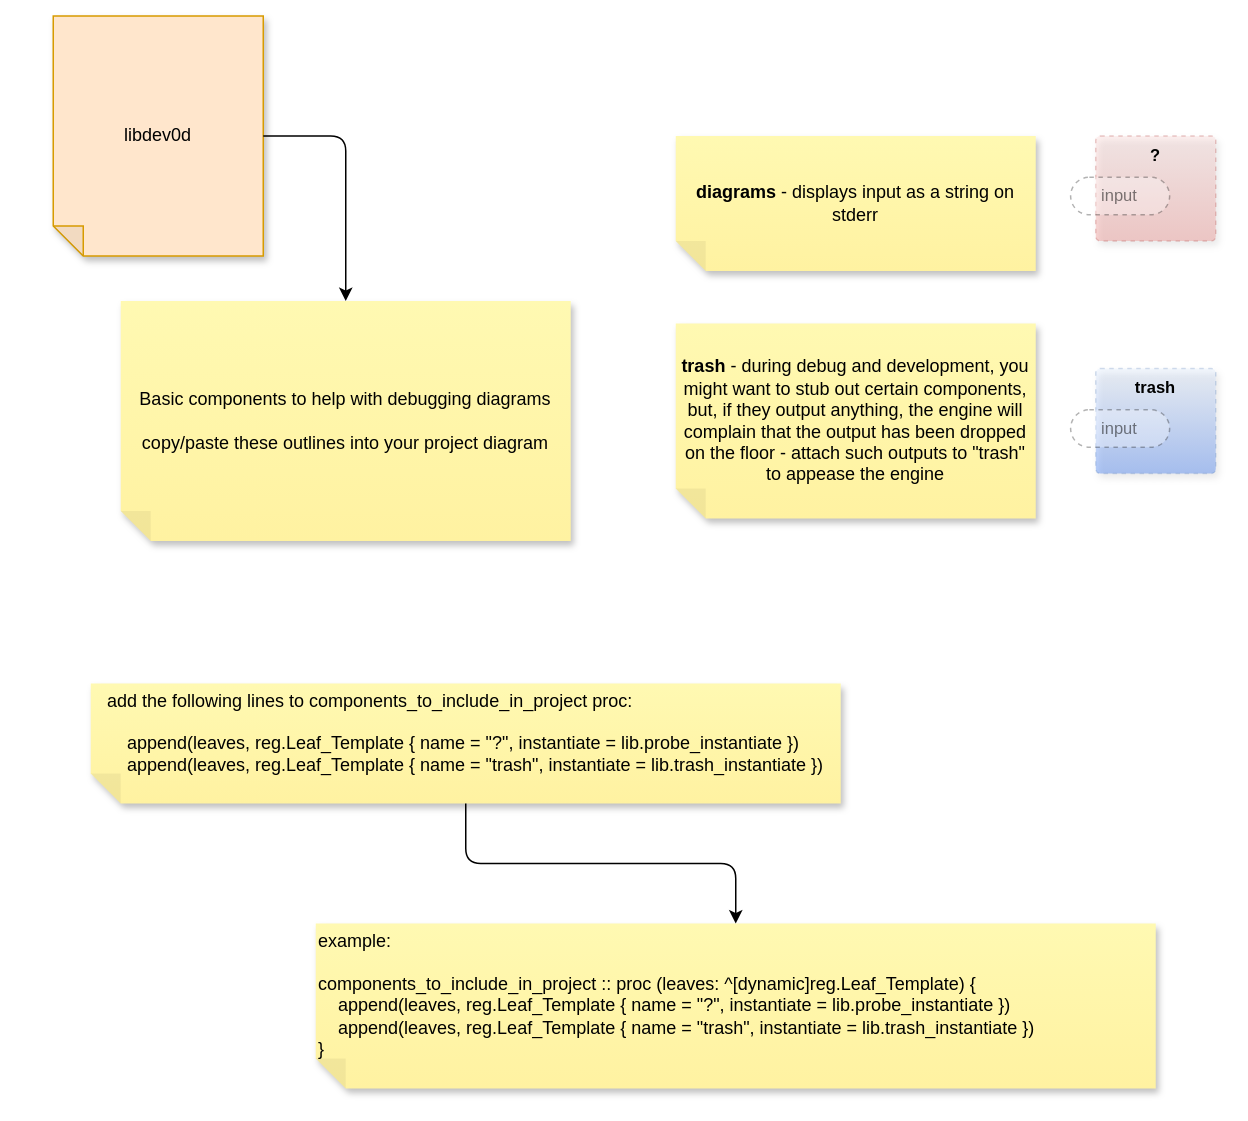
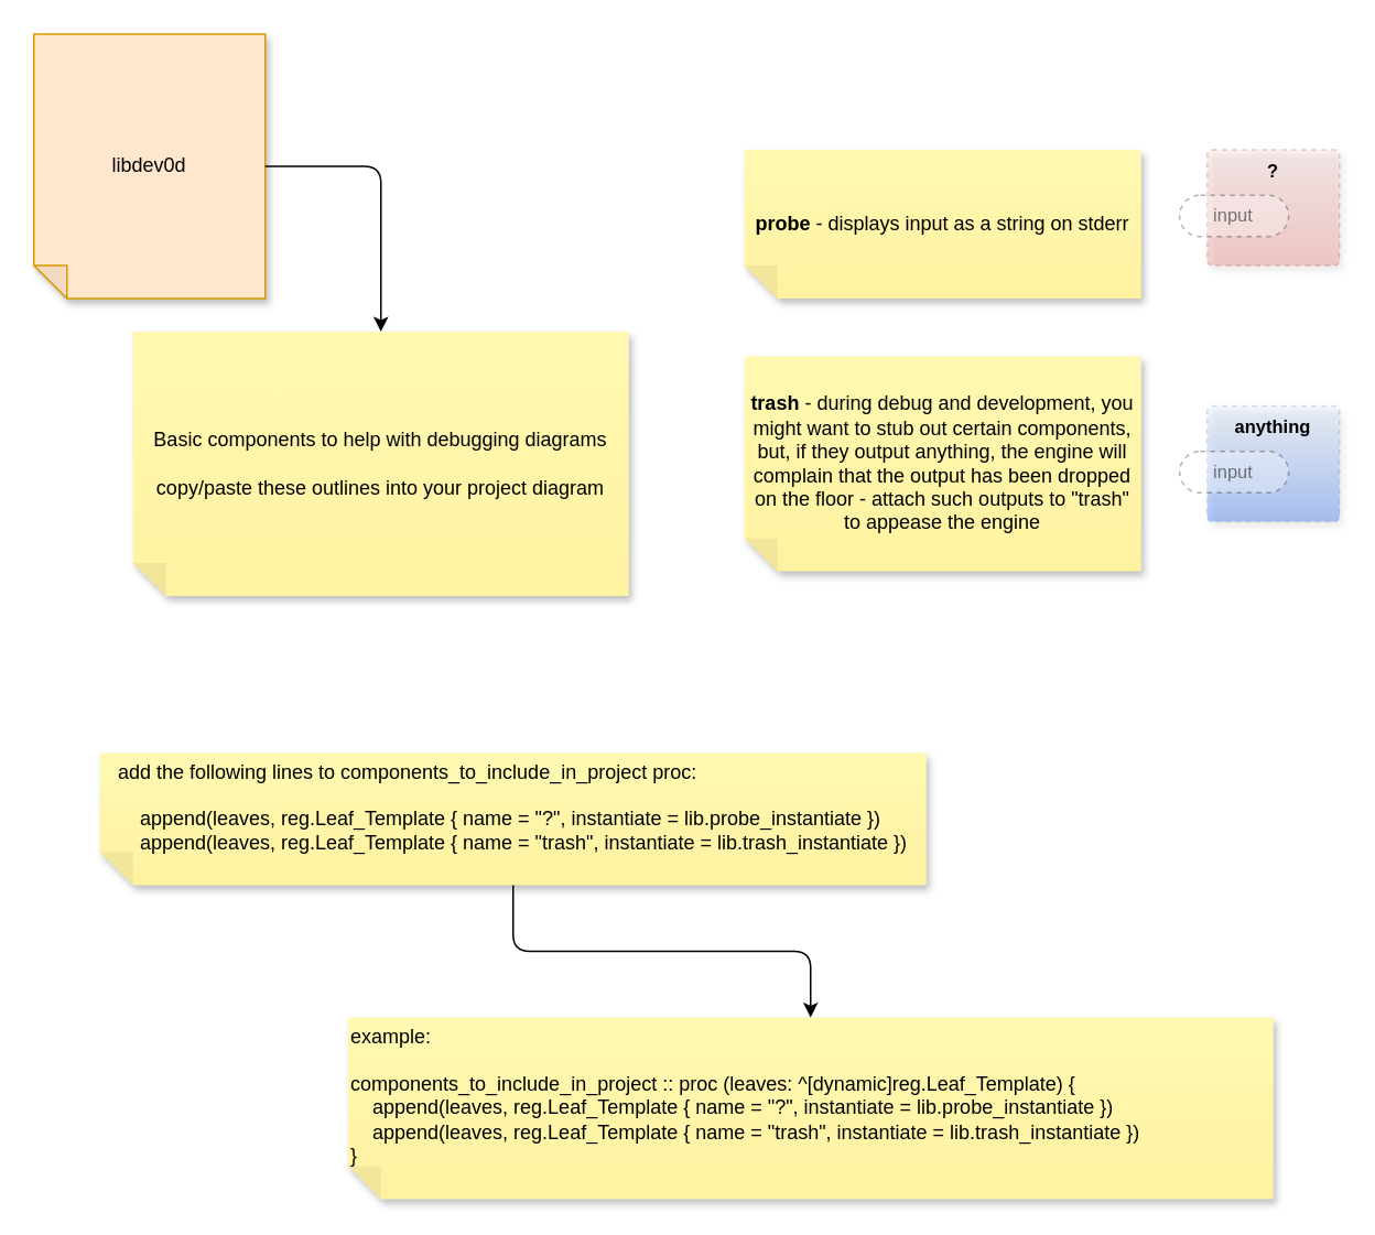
  <mxCell id="0" />
  <mxCell id="1" parent="0" />
  <mxCell id="2" value="?" style="rounded=1;whiteSpace=wrap;html=1;sketch=0;container=1;recursiveResize=0;verticalAlign=top;arcSize=6;fontStyle=1;autosize=0;points=[];absoluteArcSize=1;shadow=1;strokeColor=#b85450;fillColor=#f8cecc;fontFamily=Helvetica;fontSize=11;dashed=1;opacity=30;gradientColor=#ea6b66;" parent="1" vertex="1"><mxGeometry x="730" y="90" width="80" height="70" as="geometry"><mxRectangle x="-98" y="-1230" width="99" height="26" as="alternateBounds" /></mxGeometry></mxCell>
  <mxCell id="3" value="input" style="rounded=1;whiteSpace=wrap;html=1;sketch=0;points=[[0,0.5,0,0,0],[1,0.5,0,0,0]];arcSize=50;fontFamily=Helvetica;fontSize=11;fontColor=default;dashed=1;textOpacity=50;opacity=30;" parent="2" vertex="1"><mxGeometry x="-16.75" y="27.5" width="66" height="25" as="geometry" /></mxCell>
  <mxCell id="4" value="Basic components to help with debugging diagrams&lt;br&gt;&lt;br&gt;copy/paste these outlines into your project diagram&lt;br&gt;" style="shape=note;whiteSpace=wrap;html=1;backgroundOutline=1;fontColor=#000000;darkOpacity=0.05;fillColor=#FFF9B2;strokeColor=none;fillStyle=solid;direction=west;gradientDirection=north;gradientColor=#FFF2A1;shadow=1;size=20;pointerEvents=1;" parent="1" vertex="1"><mxGeometry x="80" y="200" width="300" height="160" as="geometry" /></mxCell>
- <mxCell id="5" value="trash" style="rounded=1;whiteSpace=wrap;html=1;sketch=0;container=1;recursiveResize=0;verticalAlign=top;arcSize=6;fontStyle=1;autosize=0;points=[];absoluteArcSize=1;shadow=1;strokeColor=#6c8ebf;fillColor=#dae8fc;fontFamily=Helvetica;fontSize=11;dashed=1;opacity=30;gradientColor=#0050EF;" parent="1" vertex="1"><mxGeometry x="730" y="245" width="80" height="70" as="geometry"><mxRectangle x="-98" y="-1230" width="99" height="26" as="alternateBounds" /></mxGeometry></mxCell>
+ <mxCell id="5" value="anything" style="rounded=1;whiteSpace=wrap;html=1;sketch=0;container=1;recursiveResize=0;verticalAlign=top;arcSize=6;fontStyle=1;autosize=0;points=[];absoluteArcSize=1;shadow=1;strokeColor=#6c8ebf;fillColor=#dae8fc;fontFamily=Helvetica;fontSize=11;dashed=1;opacity=30;gradientColor=#0050EF;" parent="1" vertex="1"><mxGeometry x="730" y="245" width="80" height="70" as="geometry"><mxRectangle x="-98" y="-1230" width="99" height="26" as="alternateBounds" /></mxGeometry></mxCell>
  <mxCell id="6" value="input" style="rounded=1;whiteSpace=wrap;html=1;sketch=0;points=[[0,0.5,0,0,0],[1,0.5,0,0,0]];arcSize=50;fontFamily=Helvetica;fontSize=11;fontColor=default;dashed=1;textOpacity=50;opacity=30;" parent="5" vertex="1"><mxGeometry x="-16.75" y="27.5" width="66" height="25" as="geometry" /></mxCell>
- <mxCell id="7" value="&lt;b&gt;diagrams&lt;/b&gt; - displays input as a string on stderr" style="shape=note;whiteSpace=wrap;html=1;backgroundOutline=1;fontColor=#000000;darkOpacity=0.05;fillColor=#FFF9B2;strokeColor=none;fillStyle=solid;direction=west;gradientDirection=north;gradientColor=#FFF2A1;shadow=1;size=20;pointerEvents=1;" parent="1" vertex="1"><mxGeometry x="450" y="90" width="240" height="90" as="geometry" /></mxCell>
+ <mxCell id="7" value="&lt;b&gt;probe&lt;/b&gt; - displays input as a string on stderr" style="shape=note;whiteSpace=wrap;html=1;backgroundOutline=1;fontColor=#000000;darkOpacity=0.05;fillColor=#FFF9B2;strokeColor=none;fillStyle=solid;direction=west;gradientDirection=north;gradientColor=#FFF2A1;shadow=1;size=20;pointerEvents=1;" parent="1" vertex="1"><mxGeometry x="450" y="90" width="240" height="90" as="geometry" /></mxCell>
  <mxCell id="8" value="&lt;div style=&quot;text-align: left;&quot;&gt;&lt;span style=&quot;background-color: initial;&quot;&gt;add the following lines to&amp;nbsp;components_to_include_in_project proc:&lt;/span&gt;&lt;/div&gt;&lt;div style=&quot;text-align: left;&quot;&gt;&lt;span style=&quot;background-color: initial;&quot;&gt;&lt;br&gt;&lt;/span&gt;&lt;/div&gt;&lt;div style=&quot;text-align: left;&quot;&gt;&lt;span style=&quot;background-color: initial;&quot;&gt;&lt;div&gt;&amp;nbsp; &amp;nbsp; append(leaves, reg.Leaf_Template { name = &quot;?&quot;, instantiate = lib.probe_instantiate })&lt;/div&gt;&lt;div&gt;&amp;nbsp; &amp;nbsp; append(leaves, reg.Leaf_Template { name = &quot;trash&quot;, instantiate = lib.trash_instantiate })&lt;/div&gt;&lt;div&gt;&lt;br&gt;&lt;/div&gt;&lt;/span&gt;&lt;/div&gt;" style="shape=note;whiteSpace=wrap;html=1;backgroundOutline=1;fontColor=#000000;darkOpacity=0.05;fillColor=#FFF9B2;strokeColor=none;fillStyle=solid;direction=west;gradientDirection=north;gradientColor=#FFF2A1;shadow=1;size=20;pointerEvents=1;" parent="1" vertex="1"><mxGeometry x="60" y="455" width="500" height="80" as="geometry" /></mxCell>
  <mxCell id="9" value="&lt;b&gt;trash&lt;/b&gt; - during debug and development, you might want to stub out certain components, but, if they output anything, the engine will complain that the output has been dropped on the floor - attach such outputs to &quot;trash&quot; to appease the engine" style="shape=note;whiteSpace=wrap;html=1;backgroundOutline=1;fontColor=#000000;darkOpacity=0.05;fillColor=#FFF9B2;strokeColor=none;fillStyle=solid;direction=west;gradientDirection=north;gradientColor=#FFF2A1;shadow=1;size=20;pointerEvents=1;" parent="1" vertex="1"><mxGeometry x="450" y="215" width="240" height="130" as="geometry" /></mxCell>
  <mxCell id="10" value="&lt;div&gt;example:&amp;nbsp;&lt;/div&gt;&lt;div&gt;&lt;br&gt;&lt;/div&gt;&lt;div&gt;components_to_include_in_project :: proc (leaves: ^[dynamic]reg.Leaf_Template) {&lt;/div&gt;&lt;div&gt;&amp;nbsp; &amp;nbsp; append(leaves, reg.Leaf_Template { name = &quot;?&quot;, instantiate = lib.probe_instantiate })&lt;/div&gt;&lt;div&gt;&amp;nbsp; &amp;nbsp; append(leaves, reg.Leaf_Template { name = &quot;trash&quot;, instantiate = lib.trash_instantiate })&lt;/div&gt;&lt;div&gt;}&lt;/div&gt;&lt;div&gt;&lt;br&gt;&lt;/div&gt;" style="shape=note;whiteSpace=wrap;html=1;backgroundOutline=1;fontColor=#000000;darkOpacity=0.05;fillColor=#FFF9B2;strokeColor=none;fillStyle=solid;direction=west;gradientDirection=north;gradientColor=#FFF2A1;shadow=1;size=20;pointerEvents=1;align=left;" parent="1" vertex="1"><mxGeometry x="210" y="615" width="560" height="110" as="geometry" /></mxCell>
  <mxCell id="11" style="edgeStyle=orthogonalEdgeStyle;rounded=1;orthogonalLoop=1;jettySize=auto;html=1;exitX=0.5;exitY=0;exitDx=0;exitDy=0;exitPerimeter=0;entryX=0.5;entryY=1;entryDx=0;entryDy=0;entryPerimeter=0;" parent="1" source="8" target="10" edge="1"><mxGeometry relative="1" as="geometry" /></mxCell>
- <mxCell id="12" value="libdev0d" style="shape=note;whiteSpace=wrap;html=1;backgroundOutline=1;darkOpacity=0.05;fillStyle=solid;direction=west;gradientDirection=north;shadow=1;size=20;pointerEvents=1;fillColor=#ffe6cc;strokeColor=#d79b00;" parent="1" vertex="1"><mxGeometry x="35" y="10" width="140" height="160" as="geometry" /></mxCell>
+ <mxCell id="12" value="libdev0d" style="shape=note;whiteSpace=wrap;html=1;backgroundOutline=1;darkOpacity=0.05;fillStyle=solid;direction=west;gradientDirection=north;shadow=1;size=20;pointerEvents=1;fillColor=#ffe6cc;strokeColor=#d79b00;" parent="1" vertex="1"><mxGeometry x="20" y="20" width="140" height="160" as="geometry" /></mxCell>
  <mxCell id="13" style="edgeStyle=orthogonalEdgeStyle;rounded=1;orthogonalLoop=1;jettySize=auto;html=1;exitX=0;exitY=0.5;exitDx=0;exitDy=0;exitPerimeter=0;entryX=0.5;entryY=1;entryDx=0;entryDy=0;entryPerimeter=0;" parent="1" source="12" target="4" edge="1"><mxGeometry relative="1" as="geometry" /></mxCell>
